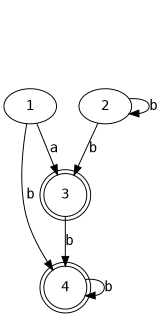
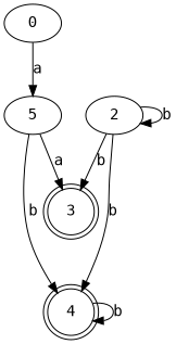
  digraph {
    fontname="DejaVu Sans Mono"
    rankdir=TB
    node [fontname="DejaVu Sans Mono"]
    edge [fontname="DejaVu Sans Mono"]
-   n2 [label=1]
+   n1 [label=0]
+   n2 [label=5]
    n3 [label=3 shape=doublecircle]
    n4 [label=4 shape=doublecircle]
    n5 [label=2]
+   n1 -> n2 [label=a]
    n2 -> n3 [label=a]
    n2 -> n4 [label=b]
-   n3 -> n4 [label=b]
+   n5 -> n4 [label=b]
    n4 -> n4 [label=b]
    n5 -> n3 [label=b]
    n5 -> n5 [label=b]
  }
